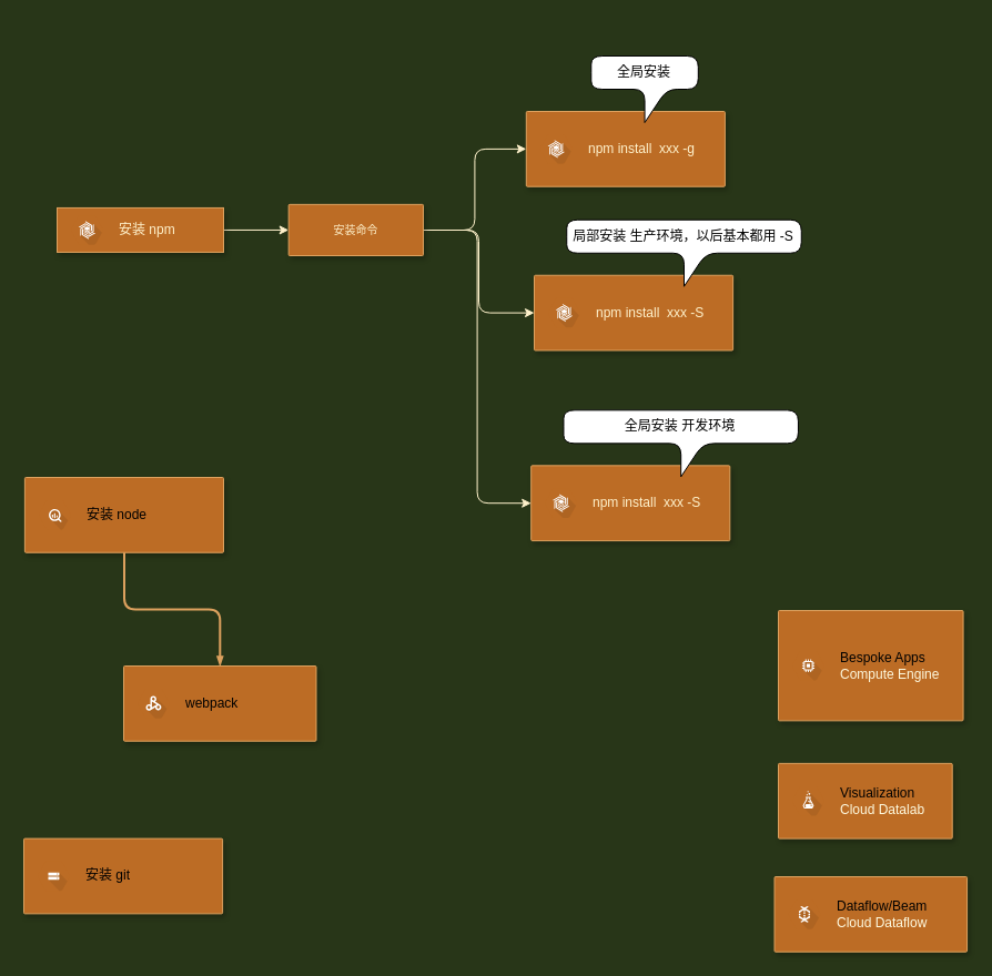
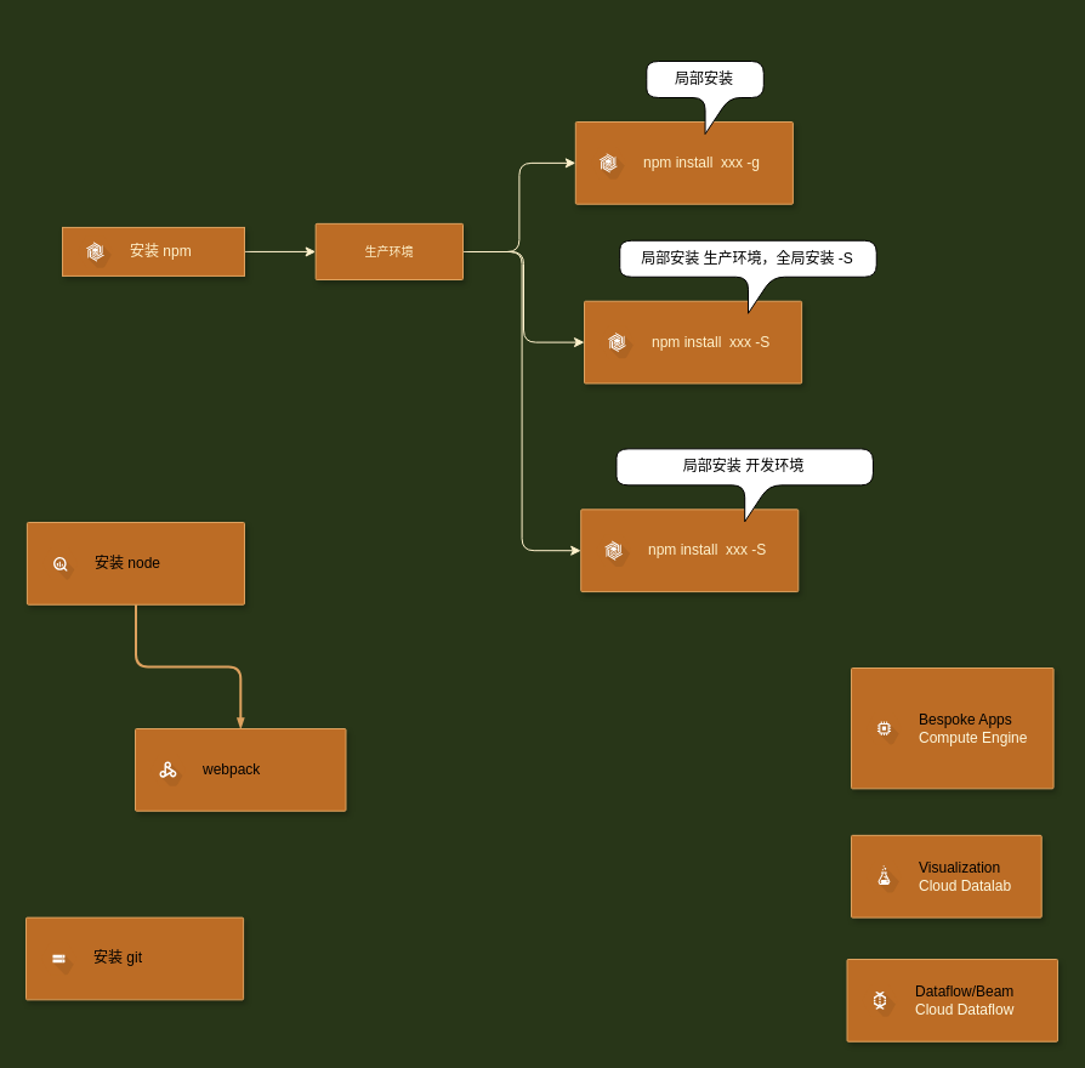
  <mxCell id="0" />
  <mxCell id="1" parent="0" />
  <mxCell id="2" value="" style="strokeColor=#DDA15E;fillColor=#BC6C25;shadow=1;strokeWidth=1;rounded=1;absoluteArcSize=1;arcSize=2;fontSize=10;fontColor=#FEFAE0;align=center;html=1;" parent="1" vertex="1"><mxGeometry x="21.898" y="430.003" width="179.104" height="67.742" as="geometry" /></mxCell>
  <mxCell id="3" value="&lt;font color=&quot;#000000&quot;&gt;安装 node&lt;/font&gt;" style="dashed=0;connectable=0;html=1;fillColor=#BC6C25;strokeColor=none;shape=mxgraph.gcp2.hexIcon;prIcon=bigquery;part=1;labelPosition=right;verticalLabelPosition=middle;align=left;verticalAlign=middle;spacingLeft=5;fontColor=#FEFAE0;fontSize=12;rounded=1;" parent="2" vertex="1"><mxGeometry y="0.5" width="44" height="39" relative="1" as="geometry"><mxPoint x="5" y="-19.5" as="offset" /></mxGeometry></mxCell>
  <mxCell id="4" style="edgeStyle=orthogonalEdgeStyle;rounded=1;html=1;labelBackgroundColor=none;startFill=1;startSize=4;endArrow=blockThin;endFill=1;endSize=4;jettySize=auto;orthogonalLoop=1;strokeColor=#DDA15E;strokeWidth=2;fontSize=12;fontColor=#FEFAE0;align=center;dashed=0;" parent="1" source="2" target="5" edge="1"><mxGeometry relative="1" as="geometry" /></mxCell>
  <mxCell id="5" value="" style="strokeColor=#DDA15E;fillColor=#BC6C25;shadow=1;strokeWidth=1;rounded=1;absoluteArcSize=1;arcSize=2;fontSize=10;fontColor=#FEFAE0;align=center;html=1;" parent="1" vertex="1"><mxGeometry x="110.998" y="600.003" width="173.507" height="67.742" as="geometry" /></mxCell>
  <mxCell id="6" value="&lt;font color=&quot;#000000&quot;&gt;webpack&lt;/font&gt;" style="dashed=0;connectable=0;html=1;fillColor=#BC6C25;strokeColor=none;shape=mxgraph.gcp2.hexIcon;prIcon=cloud_dataproc;part=1;labelPosition=right;verticalLabelPosition=middle;align=left;verticalAlign=middle;spacingLeft=5;fontColor=#FEFAE0;fontSize=12;rounded=1;" parent="5" vertex="1"><mxGeometry y="0.5" width="44" height="39" relative="1" as="geometry"><mxPoint x="5" y="-19.5" as="offset" /></mxGeometry></mxCell>
  <mxCell id="7" style="edgeStyle=orthogonalEdgeStyle;rounded=1;orthogonalLoop=1;jettySize=auto;html=1;entryX=0;entryY=0.5;entryDx=0;entryDy=0;fontColor=#FFF2CC;strokeColor=#FFF2CC;" edge="1" parent="1" source="8" target="26"><mxGeometry relative="1" as="geometry" /></mxCell>
  <mxCell id="8" value="" style="strokeColor=#DDA15E;fillColor=#BC6C25;shadow=1;strokeWidth=1;rounded=1;absoluteArcSize=1;arcSize=0;fontSize=10;fontColor=#FFF2CC;align=center;html=1;" parent="1" vertex="1"><mxGeometry x="51" y="186.94" width="150" height="40" as="geometry" /></mxCell>
  <mxCell id="9" value="&lt;font color=&quot;#fff2cc&quot;&gt;安装 npm&lt;/font&gt;" style="dashed=0;connectable=0;html=1;fillColor=#BC6C25;strokeColor=none;shape=mxgraph.gcp2.hexIcon;prIcon=cloud_bigtable;part=1;labelPosition=right;verticalLabelPosition=middle;align=left;verticalAlign=middle;spacingLeft=5;fontColor=#FEFAE0;fontSize=12;rounded=1;" parent="8" vertex="1"><mxGeometry y="0.5" width="44" height="39" relative="1" as="geometry"><mxPoint x="5" y="-19.5" as="offset" /></mxGeometry></mxCell>
  <mxCell id="10" value="" style="strokeColor=#DDA15E;fillColor=#BC6C25;shadow=1;strokeWidth=1;rounded=1;absoluteArcSize=1;arcSize=2;fontSize=10;fontColor=#FEFAE0;align=center;html=1;" parent="1" vertex="1"><mxGeometry x="697.532" y="789.999" width="173.507" height="67.742" as="geometry" /></mxCell>
  <mxCell id="11" value="&lt;font color=&quot;#000000&quot;&gt;Dataflow/Beam&lt;/font&gt;&lt;br&gt;Cloud Dataflow" style="dashed=0;connectable=0;html=1;fillColor=#BC6C25;strokeColor=none;shape=mxgraph.gcp2.hexIcon;prIcon=cloud_dataflow;part=1;labelPosition=right;verticalLabelPosition=middle;align=left;verticalAlign=middle;spacingLeft=5;fontColor=#FEFAE0;fontSize=12;rounded=1;" parent="10" vertex="1"><mxGeometry y="0.5" width="44" height="39" relative="1" as="geometry"><mxPoint x="5" y="-19.5" as="offset" /></mxGeometry></mxCell>
  <mxCell id="12" value="" style="strokeColor=#DDA15E;fillColor=#BC6C25;shadow=1;strokeWidth=1;rounded=1;absoluteArcSize=1;arcSize=2;fontSize=10;fontColor=#FEFAE0;align=center;html=1;" parent="1" vertex="1"><mxGeometry x="20.998" y="755.611" width="179.104" height="67.742" as="geometry" /></mxCell>
  <mxCell id="13" value="&lt;font color=&quot;#000000&quot;&gt;安装 git&lt;/font&gt;" style="dashed=0;connectable=0;html=1;fillColor=#BC6C25;strokeColor=none;shape=mxgraph.gcp2.hexIcon;prIcon=cloud_storage;part=1;labelPosition=right;verticalLabelPosition=middle;align=left;verticalAlign=middle;spacingLeft=5;fontColor=#FEFAE0;fontSize=12;rounded=1;" parent="12" vertex="1"><mxGeometry y="0.5" width="44" height="39" relative="1" as="geometry"><mxPoint x="5" y="-19.5" as="offset" /></mxGeometry></mxCell>
  <mxCell id="14" value="" style="strokeColor=#DDA15E;fillColor=#BC6C25;shadow=1;strokeWidth=1;rounded=1;absoluteArcSize=1;arcSize=2;fontSize=10;fontColor=#FEFAE0;align=center;html=1;" parent="1" vertex="1"><mxGeometry x="701" y="550" width="166.57" height="99.35" as="geometry" /></mxCell>
  <mxCell id="15" value="&lt;font color=&quot;#000000&quot;&gt;Bespoke Apps&lt;/font&gt;&lt;br&gt;Compute Engine" style="dashed=0;connectable=0;html=1;fillColor=#BC6C25;strokeColor=none;shape=mxgraph.gcp2.hexIcon;prIcon=compute_engine;part=1;labelPosition=right;verticalLabelPosition=middle;align=left;verticalAlign=middle;spacingLeft=5;fontColor=#FEFAE0;fontSize=12;rounded=1;" parent="14" vertex="1"><mxGeometry y="0.5" width="44" height="39" relative="1" as="geometry"><mxPoint x="5" y="-19.5" as="offset" /></mxGeometry></mxCell>
  <mxCell id="16" value="" style="strokeColor=#DDA15E;fillColor=#BC6C25;shadow=1;strokeWidth=1;rounded=1;absoluteArcSize=1;arcSize=2;fontSize=10;fontColor=#FEFAE0;align=center;html=1;" parent="1" vertex="1"><mxGeometry x="700.999" y="687.868" width="156.716" height="67.742" as="geometry" /></mxCell>
  <mxCell id="17" value="&lt;font color=&quot;#000000&quot;&gt;Visualization&lt;/font&gt;&lt;br&gt;Cloud Datalab" style="dashed=0;connectable=0;html=1;fillColor=#BC6C25;strokeColor=none;shape=mxgraph.gcp2.hexIcon;prIcon=cloud_datalab;part=1;labelPosition=right;verticalLabelPosition=middle;align=left;verticalAlign=middle;spacingLeft=5;fontColor=#FEFAE0;fontSize=12;rounded=1;" parent="16" vertex="1"><mxGeometry y="0.5" width="44" height="39" relative="1" as="geometry"><mxPoint x="5" y="-19.5" as="offset" /></mxGeometry></mxCell>
  <mxCell id="18" value="" style="group" vertex="1" connectable="0" parent="1"><mxGeometry x="473.797" y="20" width="213.513" height="147.739" as="geometry" /></mxCell>
  <mxCell id="19" value="" style="group" vertex="1" connectable="0" parent="18"><mxGeometry y="30" width="179.104" height="117.739" as="geometry" /></mxCell>
  <mxCell id="20" value="" style="strokeColor=#DDA15E;fillColor=#BC6C25;shadow=1;strokeWidth=1;rounded=1;absoluteArcSize=1;arcSize=2;fontSize=10;fontColor=#FEFAE0;align=center;html=1;" vertex="1" parent="19"><mxGeometry y="49.997" width="179.104" height="67.742" as="geometry" /></mxCell>
  <mxCell id="21" value="&lt;font color=&quot;#fff2cc&quot;&gt;npm install&amp;nbsp; xxx -g&lt;/font&gt;" style="dashed=0;connectable=0;html=1;fillColor=#BC6C25;strokeColor=none;shape=mxgraph.gcp2.hexIcon;prIcon=cloud_bigtable;part=1;labelPosition=right;verticalLabelPosition=middle;align=left;verticalAlign=middle;spacingLeft=5;fontColor=#FEFAE0;fontSize=12;rounded=1;" vertex="1" parent="20"><mxGeometry y="0.5" width="44" height="39" relative="1" as="geometry"><mxPoint x="5" y="-19.5" as="offset" /></mxGeometry></mxCell>
- <mxCell id="22" value="全局安装" style="shape=callout;whiteSpace=wrap;html=1;perimeter=calloutPerimeter;rounded=1;" vertex="1" parent="19"><mxGeometry x="58.51" width="96.49" height="60" as="geometry" /></mxCell>
+ <mxCell id="22" value="局部安装" style="shape=callout;whiteSpace=wrap;html=1;perimeter=calloutPerimeter;rounded=1;" vertex="1" parent="19"><mxGeometry x="58.51" width="96.49" height="60" as="geometry" /></mxCell>
  <mxCell id="23" style="edgeStyle=orthogonalEdgeStyle;rounded=1;orthogonalLoop=1;jettySize=auto;html=1;entryX=0;entryY=0.5;entryDx=0;entryDy=0;strokeColor=#FFF2CC;fontColor=#FFF2CC;" edge="1" parent="1" source="26" target="20"><mxGeometry relative="1" as="geometry" /></mxCell>
  <mxCell id="24" style="edgeStyle=orthogonalEdgeStyle;rounded=1;orthogonalLoop=1;jettySize=auto;html=1;strokeColor=#FFF2CC;fontColor=#FFF2CC;entryX=0;entryY=0.5;entryDx=0;entryDy=0;" edge="1" parent="1" source="26" target="34"><mxGeometry relative="1" as="geometry" /></mxCell>
  <mxCell id="25" style="edgeStyle=orthogonalEdgeStyle;rounded=1;orthogonalLoop=1;jettySize=auto;html=1;entryX=0;entryY=0.5;entryDx=0;entryDy=0;strokeColor=#FFF2CC;fontColor=#FFF2CC;" edge="1" parent="1" source="26" target="29"><mxGeometry relative="1" as="geometry" /></mxCell>
- <mxCell id="26" value="&lt;font color=&quot;#fff2cc&quot;&gt;安装命令&lt;/font&gt;" style="whiteSpace=wrap;html=1;fontSize=10;fillColor=#BC6C25;strokeColor=#DDA15E;fontColor=#FFE599;shadow=1;strokeWidth=1;rounded=1;arcSize=2;" vertex="1" parent="1"><mxGeometry x="259.66" y="183.87" width="121.34" height="46.13" as="geometry" /></mxCell>
+ <mxCell id="26" value="&lt;font color=&quot;#fff2cc&quot;&gt;生产环境&lt;/font&gt;" style="whiteSpace=wrap;html=1;fontSize=10;fillColor=#BC6C25;strokeColor=#DDA15E;fontColor=#FFE599;shadow=1;strokeWidth=1;rounded=1;arcSize=2;" vertex="1" parent="1"><mxGeometry x="259.66" y="183.87" width="121.34" height="46.13" as="geometry" /></mxCell>
  <mxCell id="27" value="" style="group" vertex="1" connectable="0" parent="1"><mxGeometry x="450.997" y="331.61" width="270.01" height="147.739" as="geometry" /></mxCell>
  <mxCell id="28" value="" style="group" vertex="1" connectable="0" parent="27"><mxGeometry x="27.2" y="37.74" width="270" height="117.739" as="geometry" /></mxCell>
  <mxCell id="29" value="" style="strokeColor=#DDA15E;fillColor=#BC6C25;shadow=1;strokeWidth=1;rounded=1;absoluteArcSize=1;arcSize=2;fontSize=10;fontColor=#FEFAE0;align=center;html=1;" vertex="1" parent="28"><mxGeometry y="49.997" width="179.104" height="67.742" as="geometry" /></mxCell>
  <mxCell id="30" value="&lt;font color=&quot;#fff2cc&quot;&gt;npm install&amp;nbsp; xxx -S&lt;/font&gt;" style="dashed=0;connectable=0;html=1;fillColor=#BC6C25;strokeColor=none;shape=mxgraph.gcp2.hexIcon;prIcon=cloud_bigtable;part=1;labelPosition=right;verticalLabelPosition=middle;align=left;verticalAlign=middle;spacingLeft=5;fontColor=#FEFAE0;fontSize=12;rounded=1;" vertex="1" parent="29"><mxGeometry y="0.5" width="44" height="39" relative="1" as="geometry"><mxPoint x="5" y="-19.5" as="offset" /></mxGeometry></mxCell>
- <mxCell id="31" value="全局安装 开发环境" style="shape=callout;whiteSpace=wrap;html=1;perimeter=calloutPerimeter;rounded=1;" vertex="1" parent="28"><mxGeometry x="29.26" width="211.49" height="60" as="geometry" /></mxCell>
+ <mxCell id="31" value="局部安装 开发环境" style="shape=callout;whiteSpace=wrap;html=1;perimeter=calloutPerimeter;rounded=1;" vertex="1" parent="28"><mxGeometry x="29.26" width="211.49" height="60" as="geometry" /></mxCell>
  <mxCell id="32" value="" style="group" vertex="1" connectable="0" parent="1"><mxGeometry x="480.997" y="167.74" width="270" height="147.739" as="geometry" /></mxCell>
  <mxCell id="33" value="" style="group" vertex="1" connectable="0" parent="32"><mxGeometry y="30" width="270" height="117.739" as="geometry" /></mxCell>
  <mxCell id="34" value="" style="strokeColor=#DDA15E;fillColor=#BC6C25;shadow=1;strokeWidth=1;rounded=1;absoluteArcSize=1;arcSize=2;fontSize=10;fontColor=#FEFAE0;align=center;html=1;" vertex="1" parent="33"><mxGeometry y="49.997" width="179.104" height="67.742" as="geometry" /></mxCell>
  <mxCell id="35" value="&lt;font color=&quot;#fff2cc&quot;&gt;npm install&amp;nbsp; xxx -S&lt;/font&gt;" style="dashed=0;connectable=0;html=1;fillColor=#BC6C25;strokeColor=none;shape=mxgraph.gcp2.hexIcon;prIcon=cloud_bigtable;part=1;labelPosition=right;verticalLabelPosition=middle;align=left;verticalAlign=middle;spacingLeft=5;fontColor=#FEFAE0;fontSize=12;rounded=1;" vertex="1" parent="34"><mxGeometry y="0.5" width="44" height="39" relative="1" as="geometry"><mxPoint x="5" y="-19.5" as="offset" /></mxGeometry></mxCell>
- <mxCell id="36" value="局部安装 生产环境，以后基本都用 -S" style="shape=callout;whiteSpace=wrap;html=1;perimeter=calloutPerimeter;rounded=1;" vertex="1" parent="33"><mxGeometry x="29.26" width="211.49" height="60" as="geometry" /></mxCell>
+ <mxCell id="36" value="局部安装 生产环境，全局安装 -S" style="shape=callout;whiteSpace=wrap;html=1;perimeter=calloutPerimeter;rounded=1;" vertex="1" parent="33"><mxGeometry x="29.26" width="211.49" height="60" as="geometry" /></mxCell>
